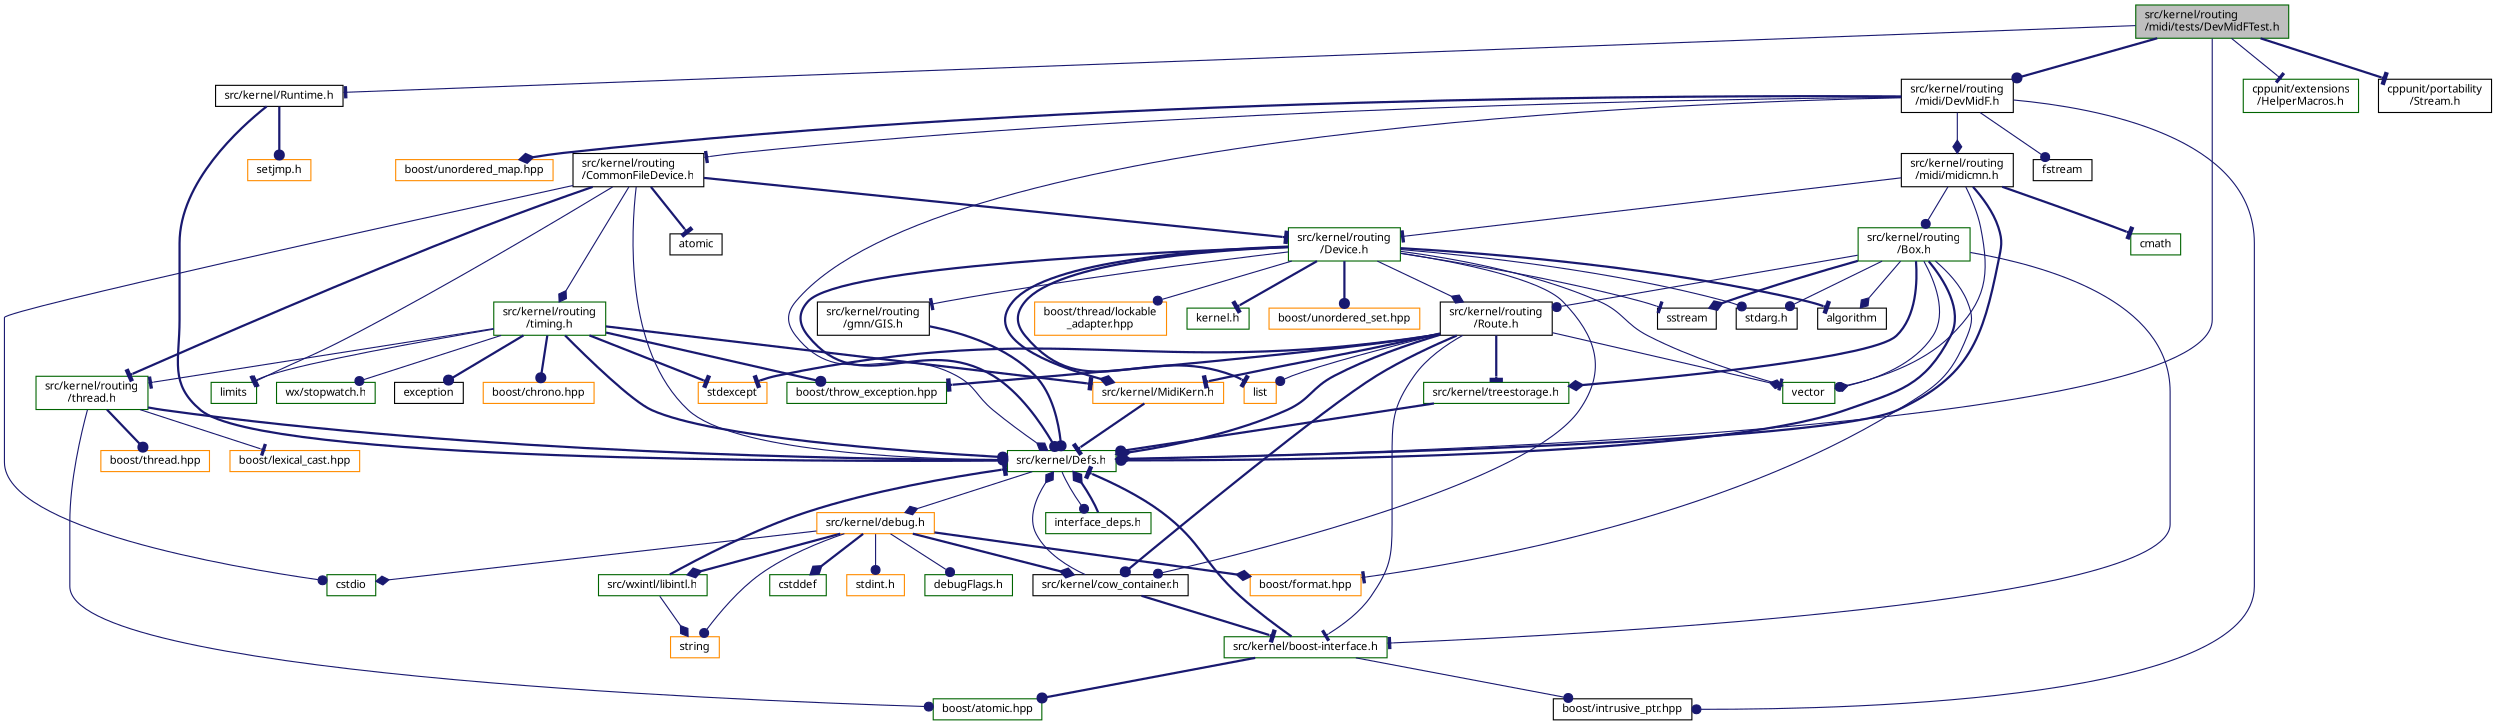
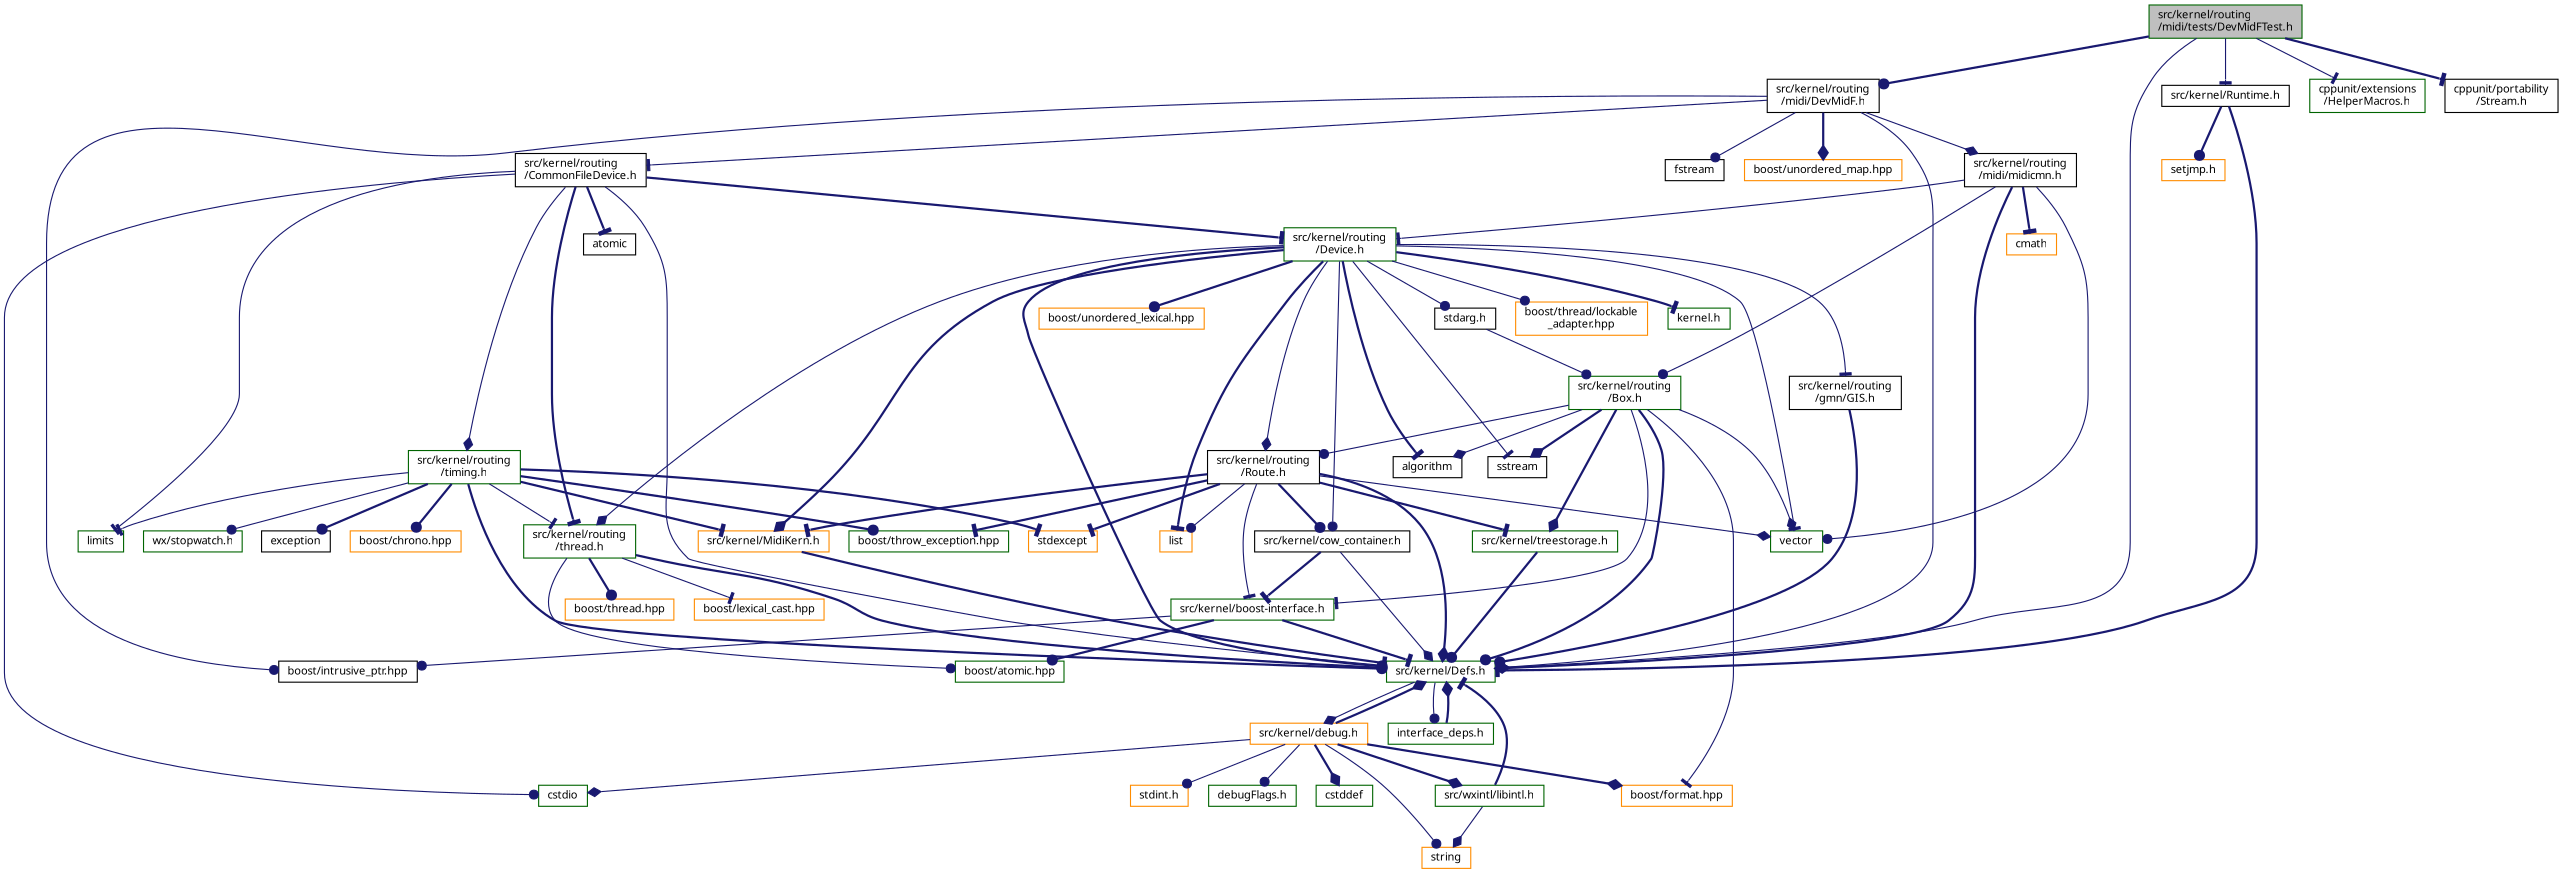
  digraph {
    node [color=darkgreen fillcolor=white fontname=Sans fontsize=10 shape=record style=filled]
    edge [arrowhead=dot color=midnightblue fontname=Sans fontsize=10 labelfontname=Sans labelfontsize=10 style=solid]
    n1 [fillcolor=grey75 fontcolor=black height=0.2 label="src/kernel/routing\l/midi/tests/DevMidFTest.h" width=0.4]
    n2 [height=0.2 label="src/kernel/Defs.h" width=0.4]
    n3 [height=0.2 label="cppunit/extensions\l/HelperMacros.h" width=0.4]
    n4 [color=black height=0.2 label="cppunit/portability\l/Stream.h" width=0.4]
    n5 [color=black height=0.2 label="src/kernel/routing\l/midi/DevMidF.h" width=0.4]
    n6 [color=black height=0.2 label="src/kernel/Runtime.h" width=0.4]
    n7 [height=0.2 label="interface_deps.h" width=0.4]
    n8 [color=darkorange height=0.2 label="src/kernel/debug.h" width=0.4]
    n9 [color=black height=0.2 label="src/kernel/routing\l/CommonFileDevice.h" width=0.4]
    n10 [color=black height=0.2 label="boost/intrusive_ptr.hpp" width=0.4]
    n11 [color=black height=0.2 label="src/kernel/routing\l/midi/midicmn.h" width=0.4]
    n12 [color=black height=0.2 label=fstream width=0.4]
    n13 [color=darkorange height=0.2 label="boost/unordered_map.hpp" width=0.4]
    n14 [color=darkorange height=0.2 label="setjmp.h" width=0.4]
    n15 [height=0.2 label=cstddef width=0.4]
    n16 [height=0.2 label="src/wxintl/libintl.h" width=0.4]
    n17 [color=darkorange height=0.2 label=string width=0.4]
    n18 [height=0.2 label=cstdio width=0.4]
    n19 [color=darkorange height=0.2 label="boost/format.hpp" width=0.4]
    n20 [color=darkorange height=0.2 label="stdint.h" width=0.4]
    n21 [height=0.2 label="debugFlags.h" width=0.4]
    n22 [height=0.2 label="src/kernel/routing\l/Device.h" width=0.4]
    n23 [height=0.2 label="src/kernel/routing\l/thread.h" width=0.4]
    n24 [height=0.2 label="src/kernel/routing\l/timing.h" width=0.4]
    n25 [height=0.2 label=limits width=0.4]
    n26 [color=black height=0.2 label=atomic width=0.4]
    n27 [height=0.2 label=vector width=0.4]
    n28 [height=0.2 label="src/kernel/routing\l/Box.h" width=0.4]
-   n29 [height=0.2 label=cmath width=0.4]
+   n29 [color=darkorange height=0.2 label=cmath width=0.4]
    n30 [color=black height=0.2 label="src/kernel/cow_container.h" width=0.4]
    n31 [color=black height=0.2 label="src/kernel/routing\l/gmn/GIS.h" width=0.4]
    n32 [color=black height=0.2 label="src/kernel/routing\l/Route.h" width=0.4]
    n33 [color=darkorange height=0.2 label="src/kernel/MidiKern.h" width=0.4]
    n34 [color=darkorange height=0.2 label=list width=0.4]
    n35 [color=darkorange height=0.2 label="boost/thread/lockable\l_adapter.hpp" width=0.4]
    n36 [height=0.2 label="kernel.h" width=0.4]
    n37 [color=black height=0.2 label=algorithm width=0.4]
    n38 [color=black height=0.2 label=sstream width=0.4]
    n39 [color=black height=0.2 label="stdarg.h" width=0.4]
-   n40 [color=darkorange height=0.2 label="boost/unordered_set.hpp" width=0.4]
+   n40 [color=darkorange height=0.2 label="boost/unordered_lexical.hpp" width=0.4]
    n41 [height=0.2 label="boost/atomic.hpp" width=0.4]
    n42 [color=darkorange height=0.2 label="boost/thread.hpp" width=0.4]
    n43 [color=darkorange height=0.2 label="boost/lexical_cast.hpp" width=0.4]
    n44 [color=darkorange height=0.2 label=stdexcept width=0.4]
    n45 [height=0.2 label="boost/throw_exception.hpp" width=0.4]
    n46 [color=black height=0.2 label=exception width=0.4]
    n47 [color=darkorange height=0.2 label="boost/chrono.hpp" width=0.4]
    n48 [height=0.2 label="wx/stopwatch.h" width=0.4]
    n49 [height=0.2 label="src/kernel/boost-interface.h" width=0.4]
    n50 [height=0.2 label="src/kernel/treestorage.h" width=0.4]
    n1 -> n2 [arrowhead=diamond]
    n1 -> n3 [arrowhead=tee]
    n1 -> n4 [arrowhead=tee style=bold]
    n1 -> n5 [style=bold]
    n1 -> n6 [arrowhead=tee]
    n2 -> n7
    n2 -> n8 [arrowhead=diamond]
    n5 -> n2 [arrowhead=diamond]
    n5 -> n9 [arrowhead=tee]
    n5 -> n10
    n5 -> n11 [arrowhead=diamond]
    n5 -> n12
    n5 -> n13 [arrowhead=diamond style=bold]
    n6 -> n2 [arrowhead=tee style=bold]
    n6 -> n14 [style=bold]
    n7 -> n2 [arrowhead=diamond style=bold]
-   n8 -> n30 [arrowhead=diamond style=bold]
+   n8 -> n2 [arrowhead=diamond style=bold]
    n8 -> n15 [arrowhead=diamond style=bold]
    n8 -> n16 [arrowhead=diamond style=bold]
    n8 -> n17
    n8 -> n18 [arrowhead=diamond]
    n8 -> n19 [arrowhead=diamond style=bold]
    n8 -> n20
    n8 -> n21
    n9 -> n2
    n9 -> n18
    n9 -> n22 [arrowhead=tee style=bold]
    n9 -> n23 [arrowhead=tee style=bold]
    n9 -> n24 [arrowhead=diamond]
    n9 -> n25 [arrowhead=tee]
    n9 -> n26 [arrowhead=tee style=bold]
    n11 -> n2 [arrowhead=diamond style=bold]
    n11 -> n22 [arrowhead=tee]
    n11 -> n27
    n11 -> n28
    n11 -> n29 [arrowhead=tee style=bold]
    n16 -> n2 [arrowhead=tee style=bold]
    n16 -> n17 [arrowhead=diamond]
    n22 -> n2 [style=bold]
+   n22 -> n23 [arrowhead=diamond]
    n22 -> n27 [arrowhead=tee]
    n22 -> n30
    n22 -> n31 [arrowhead=tee]
    n22 -> n32 [arrowhead=diamond]
    n22 -> n33 [arrowhead=diamond style=bold]
    n22 -> n34 [arrowhead=tee style=bold]
    n22 -> n35
    n22 -> n36 [arrowhead=tee style=bold]
    n22 -> n37 [arrowhead=tee style=bold]
    n22 -> n38 [arrowhead=tee]
    n22 -> n39
    n22 -> n40 [style=bold]
    n23 -> n2 [style=bold]
    n23 -> n41
    n23 -> n42 [style=bold]
    n23 -> n43 [arrowhead=tee]
    n24 -> n2 [style=bold]
    n24 -> n23 [arrowhead=tee]
    n24 -> n25 [arrowhead=tee]
    n24 -> n33 [arrowhead=tee style=bold]
    n24 -> n44 [arrowhead=tee style=bold]
    n24 -> n45 [style=bold]
    n24 -> n46 [style=bold]
    n24 -> n47 [style=bold]
    n24 -> n48
    n28 -> n2 [style=bold]
    n28 -> n19 [arrowhead=tee]
    n28 -> n27 [arrowhead=diamond]
    n28 -> n32
    n28 -> n37 [arrowhead=diamond]
    n28 -> n38 [arrowhead=diamond style=bold]
-   n28 -> n39
+   n39 -> n28
    n28 -> n49 [arrowhead=tee]
    n28 -> n50 [arrowhead=diamond style=bold]
    n30 -> n2 [arrowhead=diamond]
    n30 -> n49 [arrowhead=tee style=bold]
    n31 -> n2 [style=bold]
    n32 -> n2 [arrowhead=diamond style=bold]
    n32 -> n27 [arrowhead=diamond]
    n32 -> n30 [style=bold]
    n32 -> n33 [arrowhead=tee style=bold]
    n32 -> n34
    n32 -> n44 [arrowhead=tee style=bold]
    n32 -> n45 [arrowhead=tee style=bold]
    n32 -> n49 [arrowhead=tee]
    n32 -> n50 [arrowhead=tee style=bold]
    n33 -> n2 [arrowhead=tee style=bold]
    n49 -> n2 [arrowhead=tee style=bold]
    n49 -> n10
    n49 -> n41 [style=bold]
    n50 -> n2 [style=bold]
  }
